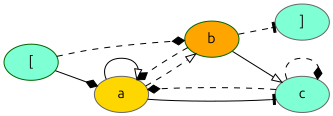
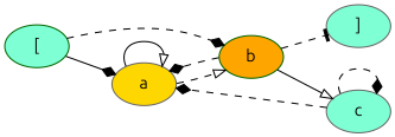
  digraph {
    fontname=Ubuntu
    rankdir=LR
    node [color=gray40 fillcolor=aquamarine fontname=Ubuntu style=filled]
    edge [arrowhead=diamond fontname=Ubuntu style=dashed]
    n1 [color=darkgreen label="["]
    n2 [fillcolor=gold label=a]
    n3 [color=darkgreen fillcolor=orange label=b]
    n4 [label=c]
    n5 [label="]"]
    n1 -> n2 [style=solid]
    n1 -> n3
    n2 -> n2 [arrowhead=onormal style=solid]
    n2 -> n3 [arrowhead=onormal]
-   n2 -> n4 [arrowhead=tee style=solid]
    n3 -> n2
    n3 -> n4 [arrowhead=onormal style=solid]
    n3 -> n5 [arrowhead=tee]
    n4 -> n2
    n4 -> n4
  }
